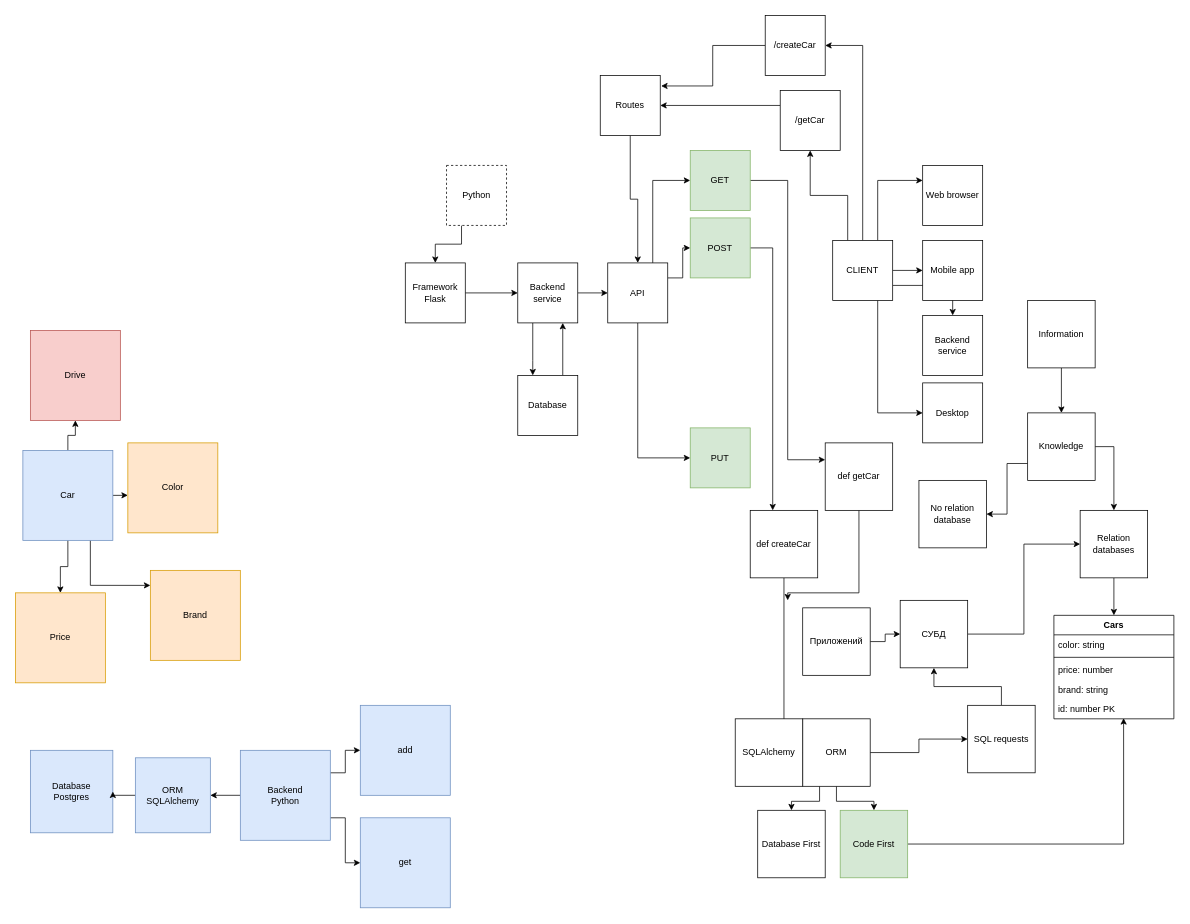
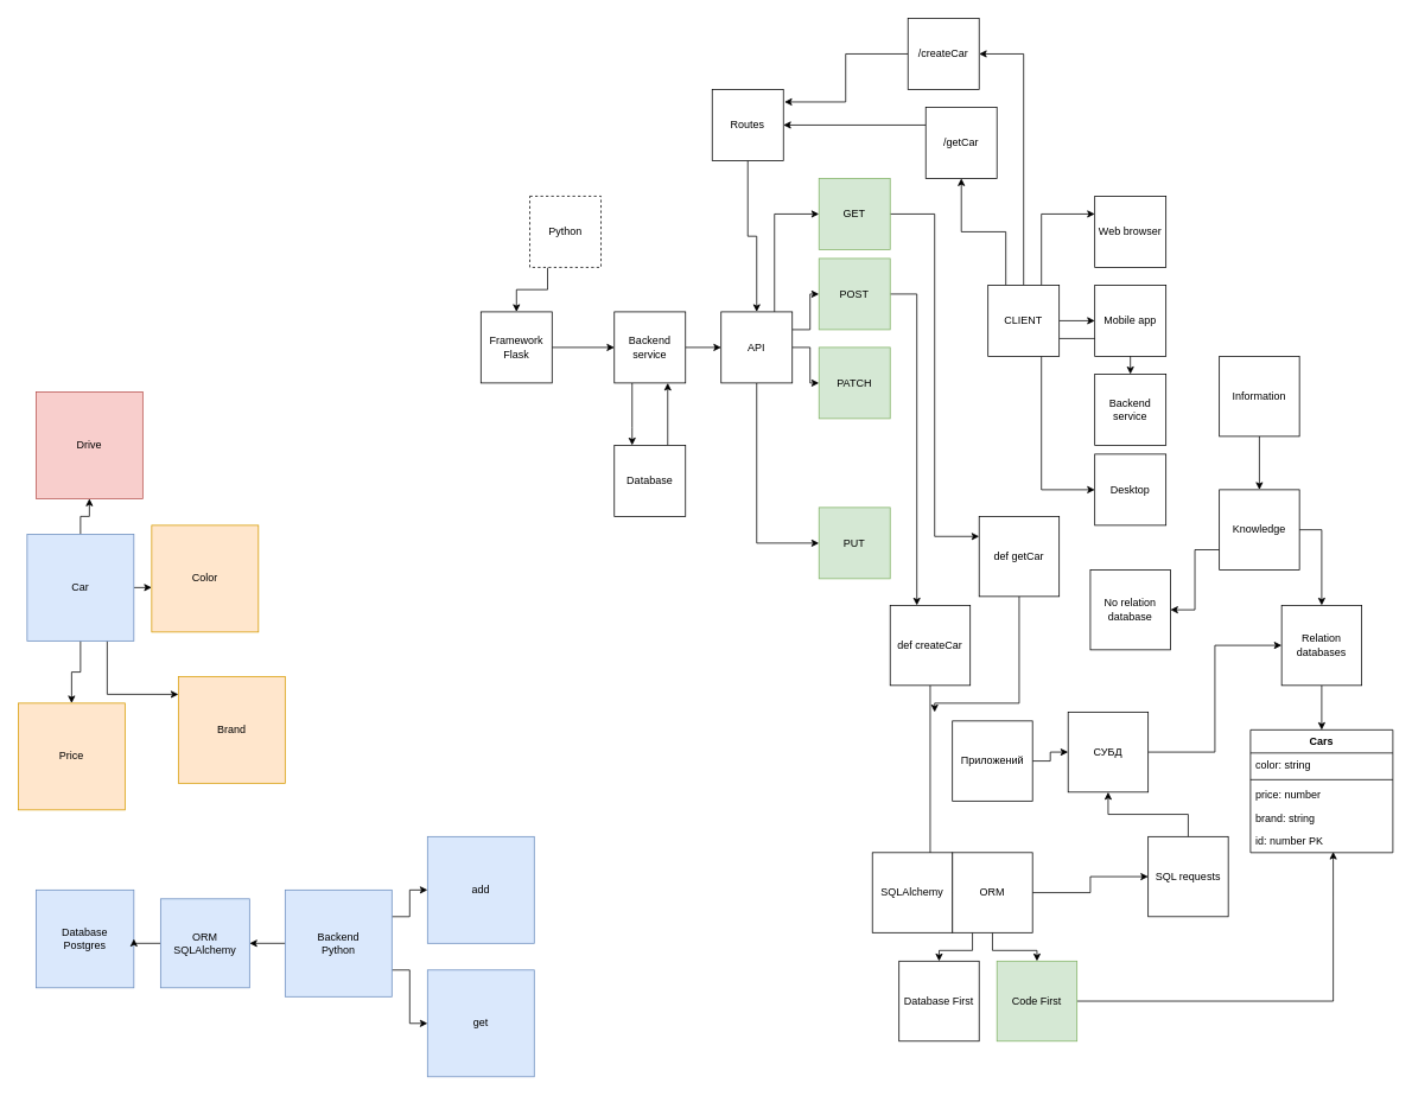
  <mxCell id="0" />
  <mxCell id="1" parent="0" />
  <mxCell id="2" style="edgeStyle=orthogonalEdgeStyle;rounded=0;orthogonalLoop=1;jettySize=auto;html=1;exitX=1;exitY=0.5;exitDx=0;exitDy=0;entryX=0;entryY=0.583;entryDx=0;entryDy=0;entryPerimeter=0;" edge="1" parent="1" source="6" target="7"><mxGeometry relative="1" as="geometry" /></mxCell>
  <mxCell id="3" style="edgeStyle=orthogonalEdgeStyle;rounded=0;orthogonalLoop=1;jettySize=auto;html=1;exitX=0.5;exitY=1;exitDx=0;exitDy=0;" edge="1" parent="1" source="6" target="9"><mxGeometry relative="1" as="geometry" /></mxCell>
  <mxCell id="4" style="edgeStyle=orthogonalEdgeStyle;rounded=0;orthogonalLoop=1;jettySize=auto;html=1;exitX=0.75;exitY=1;exitDx=0;exitDy=0;entryX=0;entryY=0.167;entryDx=0;entryDy=0;entryPerimeter=0;" edge="1" parent="1" source="6" target="8"><mxGeometry relative="1" as="geometry" /></mxCell>
  <mxCell id="5" style="edgeStyle=orthogonalEdgeStyle;rounded=0;orthogonalLoop=1;jettySize=auto;html=1;exitX=0.5;exitY=0;exitDx=0;exitDy=0;" edge="1" parent="1" source="6" target="10"><mxGeometry relative="1" as="geometry" /></mxCell>
  <mxCell id="6" value="Car" style="whiteSpace=wrap;html=1;aspect=fixed;fillColor=#dae8fc;strokeColor=#6c8ebf;" vertex="1" parent="1"><mxGeometry x="30" y="600" width="120" height="120" as="geometry" /></mxCell>
  <mxCell id="7" value="Color" style="whiteSpace=wrap;html=1;aspect=fixed;fillColor=#ffe6cc;strokeColor=#d79b00;" vertex="1" parent="1"><mxGeometry x="170" y="590" width="120" height="120" as="geometry" /></mxCell>
  <mxCell id="8" value="Brand" style="whiteSpace=wrap;html=1;aspect=fixed;fillColor=#ffe6cc;strokeColor=#d79b00;" vertex="1" parent="1"><mxGeometry x="200" y="760" width="120" height="120" as="geometry" /></mxCell>
  <mxCell id="9" value="Price" style="whiteSpace=wrap;html=1;aspect=fixed;fillColor=#ffe6cc;strokeColor=#d79b00;" vertex="1" parent="1"><mxGeometry x="20" y="790" width="120" height="120" as="geometry" /></mxCell>
  <mxCell id="10" value="Drive" style="whiteSpace=wrap;html=1;aspect=fixed;fillColor=#f8cecc;strokeColor=#b85450;" vertex="1" parent="1"><mxGeometry x="40" y="440" width="120" height="120" as="geometry" /></mxCell>
  <mxCell id="11" style="edgeStyle=orthogonalEdgeStyle;rounded=0;orthogonalLoop=1;jettySize=auto;html=1;exitX=0;exitY=0.5;exitDx=0;exitDy=0;entryX=1;entryY=0.5;entryDx=0;entryDy=0;" edge="1" parent="1" source="14" target="17"><mxGeometry relative="1" as="geometry" /></mxCell>
  <mxCell id="12" style="edgeStyle=orthogonalEdgeStyle;rounded=0;orthogonalLoop=1;jettySize=auto;html=1;exitX=1;exitY=0.25;exitDx=0;exitDy=0;entryX=0;entryY=0.5;entryDx=0;entryDy=0;" edge="1" parent="1" source="14" target="18"><mxGeometry relative="1" as="geometry" /></mxCell>
  <mxCell id="13" style="edgeStyle=orthogonalEdgeStyle;rounded=0;orthogonalLoop=1;jettySize=auto;html=1;exitX=1;exitY=0.75;exitDx=0;exitDy=0;" edge="1" parent="1" source="14" target="19"><mxGeometry relative="1" as="geometry" /></mxCell>
  <mxCell id="14" value="Backend&lt;br&gt;Python" style="whiteSpace=wrap;html=1;aspect=fixed;fillColor=#dae8fc;strokeColor=#6c8ebf;" vertex="1" parent="1"><mxGeometry x="320" y="1000" width="120" height="120" as="geometry" /></mxCell>
  <mxCell id="15" value="Database&lt;br&gt;Postgres" style="whiteSpace=wrap;html=1;aspect=fixed;fillColor=#dae8fc;strokeColor=#6c8ebf;" vertex="1" parent="1"><mxGeometry x="40" y="1000" width="110" height="110" as="geometry" /></mxCell>
  <mxCell id="16" style="edgeStyle=orthogonalEdgeStyle;rounded=0;orthogonalLoop=1;jettySize=auto;html=1;exitX=0;exitY=0.5;exitDx=0;exitDy=0;entryX=1;entryY=0.5;entryDx=0;entryDy=0;" edge="1" parent="1" source="17" target="15"><mxGeometry relative="1" as="geometry" /></mxCell>
  <mxCell id="17" value="ORM&lt;br&gt;SQLAlchemy" style="whiteSpace=wrap;html=1;aspect=fixed;fillColor=#dae8fc;strokeColor=#6c8ebf;" vertex="1" parent="1"><mxGeometry x="180" y="1010" width="100" height="100" as="geometry" /></mxCell>
  <mxCell id="18" value="add" style="whiteSpace=wrap;html=1;aspect=fixed;fillColor=#dae8fc;strokeColor=#6c8ebf;" vertex="1" parent="1"><mxGeometry x="480" y="940" width="120" height="120" as="geometry" /></mxCell>
  <mxCell id="19" value="get" style="whiteSpace=wrap;html=1;aspect=fixed;fillColor=#dae8fc;strokeColor=#6c8ebf;" vertex="1" parent="1"><mxGeometry x="480" y="1090" width="120" height="120" as="geometry" /></mxCell>
  <mxCell id="20" style="edgeStyle=orthogonalEdgeStyle;rounded=0;orthogonalLoop=1;jettySize=auto;html=1;exitX=0.25;exitY=1;exitDx=0;exitDy=0;entryX=0.5;entryY=0;entryDx=0;entryDy=0;" edge="1" parent="1" source="21" target="23"><mxGeometry relative="1" as="geometry" /></mxCell>
  <mxCell id="21" value="Python" style="whiteSpace=wrap;html=1;aspect=fixed;dashed=1;" vertex="1" parent="1"><mxGeometry x="595" y="220" width="80" height="80" as="geometry" /></mxCell>
  <mxCell id="22" style="edgeStyle=orthogonalEdgeStyle;rounded=0;orthogonalLoop=1;jettySize=auto;html=1;exitX=1;exitY=0.5;exitDx=0;exitDy=0;entryX=0;entryY=0.5;entryDx=0;entryDy=0;" edge="1" parent="1" source="23" target="26"><mxGeometry relative="1" as="geometry" /></mxCell>
  <mxCell id="23" value="Framework&lt;br&gt;Flask" style="whiteSpace=wrap;html=1;aspect=fixed;" vertex="1" parent="1"><mxGeometry x="540" y="350" width="80" height="80" as="geometry" /></mxCell>
  <mxCell id="24" style="edgeStyle=orthogonalEdgeStyle;rounded=0;orthogonalLoop=1;jettySize=auto;html=1;exitX=0.25;exitY=1;exitDx=0;exitDy=0;" edge="1" parent="1" source="26" target="28"><mxGeometry relative="1" as="geometry"><Array as="points"><mxPoint x="710" y="480" /><mxPoint x="710" y="480" /></Array></mxGeometry></mxCell>
  <mxCell id="25" style="edgeStyle=orthogonalEdgeStyle;rounded=0;orthogonalLoop=1;jettySize=auto;html=1;exitX=1;exitY=0.5;exitDx=0;exitDy=0;entryX=0;entryY=0.5;entryDx=0;entryDy=0;" edge="1" parent="1" source="26" target="33"><mxGeometry relative="1" as="geometry" /></mxCell>
  <mxCell id="26" value="Backend service" style="whiteSpace=wrap;html=1;aspect=fixed;" vertex="1" parent="1"><mxGeometry x="690" y="350" width="80" height="80" as="geometry" /></mxCell>
  <mxCell id="27" style="edgeStyle=orthogonalEdgeStyle;rounded=0;orthogonalLoop=1;jettySize=auto;html=1;exitX=0.75;exitY=0;exitDx=0;exitDy=0;entryX=0.75;entryY=1;entryDx=0;entryDy=0;" edge="1" parent="1" source="28" target="26"><mxGeometry relative="1" as="geometry" /></mxCell>
  <mxCell id="28" value="Database" style="whiteSpace=wrap;html=1;aspect=fixed;" vertex="1" parent="1"><mxGeometry x="690" y="500" width="80" height="80" as="geometry" /></mxCell>
  <mxCell id="29" style="edgeStyle=orthogonalEdgeStyle;rounded=0;orthogonalLoop=1;jettySize=auto;html=1;exitX=1;exitY=0.25;exitDx=0;exitDy=0;entryX=0;entryY=0.5;entryDx=0;entryDy=0;" edge="1" parent="1" source="33" target="37"><mxGeometry relative="1" as="geometry" /></mxCell>
+ <mxCell id="30" style="edgeStyle=orthogonalEdgeStyle;rounded=0;orthogonalLoop=1;jettySize=auto;html=1;exitX=1;exitY=0.5;exitDx=0;exitDy=0;entryX=0;entryY=0.5;entryDx=0;entryDy=0;" edge="1" parent="1" source="33" target="38"><mxGeometry relative="1" as="geometry" /></mxCell>
  <mxCell id="31" style="edgeStyle=orthogonalEdgeStyle;rounded=0;orthogonalLoop=1;jettySize=auto;html=1;exitX=0.75;exitY=0;exitDx=0;exitDy=0;entryX=0;entryY=0.5;entryDx=0;entryDy=0;" edge="1" parent="1" source="33" target="35"><mxGeometry relative="1" as="geometry" /></mxCell>
  <mxCell id="32" style="edgeStyle=orthogonalEdgeStyle;rounded=0;orthogonalLoop=1;jettySize=auto;html=1;exitX=0.5;exitY=1;exitDx=0;exitDy=0;entryX=0;entryY=0.5;entryDx=0;entryDy=0;" edge="1" parent="1" source="33" target="39"><mxGeometry relative="1" as="geometry" /></mxCell>
  <mxCell id="33" value="API" style="whiteSpace=wrap;html=1;aspect=fixed;" vertex="1" parent="1"><mxGeometry x="810" y="350" width="80" height="80" as="geometry" /></mxCell>
  <mxCell id="34" style="edgeStyle=orthogonalEdgeStyle;rounded=0;orthogonalLoop=1;jettySize=auto;html=1;exitX=1;exitY=0.5;exitDx=0;exitDy=0;entryX=0;entryY=0.25;entryDx=0;entryDy=0;" edge="1" parent="1" source="35" target="60"><mxGeometry relative="1" as="geometry" /></mxCell>
  <mxCell id="35" value="GET" style="whiteSpace=wrap;html=1;aspect=fixed;fillColor=#d5e8d4;strokeColor=#82b366;" vertex="1" parent="1"><mxGeometry x="920" y="200" width="80" height="80" as="geometry" /></mxCell>
  <mxCell id="36" style="edgeStyle=orthogonalEdgeStyle;rounded=0;orthogonalLoop=1;jettySize=auto;html=1;exitX=1;exitY=0.5;exitDx=0;exitDy=0;" edge="1" parent="1" source="37" target="58"><mxGeometry relative="1" as="geometry"><Array as="points"><mxPoint x="1030" y="330" /></Array></mxGeometry></mxCell>
  <mxCell id="37" value="POST" style="whiteSpace=wrap;html=1;aspect=fixed;fillColor=#d5e8d4;strokeColor=#82b366;" vertex="1" parent="1"><mxGeometry x="920" y="290" width="80" height="80" as="geometry" /></mxCell>
+ <mxCell id="38" value="PATCH" style="whiteSpace=wrap;html=1;aspect=fixed;fillColor=#d5e8d4;strokeColor=#82b366;" vertex="1" parent="1"><mxGeometry x="920" y="390" width="80" height="80" as="geometry" /></mxCell>
  <mxCell id="39" value="PUT" style="whiteSpace=wrap;html=1;aspect=fixed;fillColor=#d5e8d4;strokeColor=#82b366;" vertex="1" parent="1"><mxGeometry x="920" y="570" width="80" height="80" as="geometry" /></mxCell>
  <mxCell id="40" style="edgeStyle=orthogonalEdgeStyle;rounded=0;orthogonalLoop=1;jettySize=auto;html=1;exitX=0.75;exitY=0;exitDx=0;exitDy=0;entryX=0;entryY=0.25;entryDx=0;entryDy=0;" edge="1" parent="1" source="46" target="47"><mxGeometry relative="1" as="geometry" /></mxCell>
  <mxCell id="41" style="edgeStyle=orthogonalEdgeStyle;rounded=0;orthogonalLoop=1;jettySize=auto;html=1;exitX=1;exitY=0.5;exitDx=0;exitDy=0;entryX=0;entryY=0.5;entryDx=0;entryDy=0;" edge="1" parent="1" source="46" target="48"><mxGeometry relative="1" as="geometry" /></mxCell>
  <mxCell id="42" style="edgeStyle=orthogonalEdgeStyle;rounded=0;orthogonalLoop=1;jettySize=auto;html=1;exitX=1;exitY=0.75;exitDx=0;exitDy=0;" edge="1" parent="1" source="46" target="49"><mxGeometry relative="1" as="geometry" /></mxCell>
  <mxCell id="43" style="edgeStyle=orthogonalEdgeStyle;rounded=0;orthogonalLoop=1;jettySize=auto;html=1;exitX=0.75;exitY=1;exitDx=0;exitDy=0;entryX=0;entryY=0.5;entryDx=0;entryDy=0;" edge="1" parent="1" source="46" target="50"><mxGeometry relative="1" as="geometry" /></mxCell>
  <mxCell id="44" style="edgeStyle=orthogonalEdgeStyle;rounded=0;orthogonalLoop=1;jettySize=auto;html=1;exitX=0.25;exitY=0;exitDx=0;exitDy=0;" edge="1" parent="1" source="46" target="52"><mxGeometry relative="1" as="geometry"><mxPoint x="1090" y="210" as="targetPoint" /></mxGeometry></mxCell>
  <mxCell id="45" style="edgeStyle=orthogonalEdgeStyle;rounded=0;orthogonalLoop=1;jettySize=auto;html=1;exitX=0.5;exitY=0;exitDx=0;exitDy=0;entryX=1;entryY=0.5;entryDx=0;entryDy=0;" edge="1" parent="1" source="46" target="54"><mxGeometry relative="1" as="geometry" /></mxCell>
  <mxCell id="46" value="CLIENT" style="whiteSpace=wrap;html=1;aspect=fixed;" vertex="1" parent="1"><mxGeometry x="1110" y="320" width="80" height="80" as="geometry" /></mxCell>
  <mxCell id="47" value="Web browser" style="whiteSpace=wrap;html=1;aspect=fixed;" vertex="1" parent="1"><mxGeometry x="1230" y="220" width="80" height="80" as="geometry" /></mxCell>
  <mxCell id="48" value="Mobile app" style="whiteSpace=wrap;html=1;aspect=fixed;" vertex="1" parent="1"><mxGeometry x="1230" y="320" width="80" height="80" as="geometry" /></mxCell>
  <mxCell id="49" value="Backend service" style="whiteSpace=wrap;html=1;aspect=fixed;" vertex="1" parent="1"><mxGeometry x="1230" y="420" width="80" height="80" as="geometry" /></mxCell>
  <mxCell id="50" value="Desktop" style="whiteSpace=wrap;html=1;aspect=fixed;" vertex="1" parent="1"><mxGeometry x="1230" y="510" width="80" height="80" as="geometry" /></mxCell>
  <mxCell id="51" style="edgeStyle=orthogonalEdgeStyle;rounded=0;orthogonalLoop=1;jettySize=auto;html=1;exitX=0;exitY=0.25;exitDx=0;exitDy=0;" edge="1" parent="1" source="52" target="56"><mxGeometry relative="1" as="geometry" /></mxCell>
  <mxCell id="52" value="/getCar" style="whiteSpace=wrap;html=1;aspect=fixed;" vertex="1" parent="1"><mxGeometry x="1040" y="120" width="80" height="80" as="geometry" /></mxCell>
  <mxCell id="53" style="edgeStyle=orthogonalEdgeStyle;rounded=0;orthogonalLoop=1;jettySize=auto;html=1;exitX=0;exitY=0.5;exitDx=0;exitDy=0;entryX=1.015;entryY=0.175;entryDx=0;entryDy=0;entryPerimeter=0;" edge="1" parent="1" source="54" target="56"><mxGeometry relative="1" as="geometry" /></mxCell>
  <mxCell id="54" value="/createCar" style="whiteSpace=wrap;html=1;aspect=fixed;" vertex="1" parent="1"><mxGeometry x="1020" y="20" width="80" height="80" as="geometry" /></mxCell>
  <mxCell id="55" style="edgeStyle=orthogonalEdgeStyle;rounded=0;orthogonalLoop=1;jettySize=auto;html=1;exitX=0.5;exitY=1;exitDx=0;exitDy=0;" edge="1" parent="1" source="56" target="33"><mxGeometry relative="1" as="geometry" /></mxCell>
  <mxCell id="56" value="Routes" style="whiteSpace=wrap;html=1;aspect=fixed;" vertex="1" parent="1"><mxGeometry x="800" y="100" width="80" height="80" as="geometry" /></mxCell>
  <mxCell id="57" style="edgeStyle=orthogonalEdgeStyle;rounded=0;orthogonalLoop=1;jettySize=auto;html=1;exitX=0.5;exitY=1;exitDx=0;exitDy=0;entryX=0;entryY=0.5;entryDx=0;entryDy=0;endArrow=none;" edge="1" parent="1" source="58" target="84"><mxGeometry relative="1" as="geometry" /></mxCell>
  <mxCell id="58" value="def createCar" style="whiteSpace=wrap;html=1;aspect=fixed;" vertex="1" parent="1"><mxGeometry x="1000" y="680" width="90" height="90" as="geometry" /></mxCell>
  <mxCell id="59" style="edgeStyle=orthogonalEdgeStyle;rounded=0;orthogonalLoop=1;jettySize=auto;html=1;exitX=0.5;exitY=1;exitDx=0;exitDy=0;" edge="1" parent="1" source="60"><mxGeometry relative="1" as="geometry"><mxPoint x="1050" y="800" as="targetPoint" /><Array as="points"><mxPoint x="1145" y="790" /><mxPoint x="1050" y="790" /></Array></mxGeometry></mxCell>
- <mxCell id="60" value="def getCar" style="whiteSpace=wrap;html=1;aspect=fixed;" vertex="1" parent="1"><mxGeometry x="1100" y="590" width="90" height="90" as="geometry" /></mxCell>
+ <mxCell id="60" value="def getCar" style="whiteSpace=wrap;html=1;aspect=fixed;" vertex="1" parent="1"><mxGeometry x="1100" y="580" width="90" height="90" as="geometry" /></mxCell>
  <mxCell id="61" value="No relation database" style="whiteSpace=wrap;html=1;aspect=fixed;" vertex="1" parent="1"><mxGeometry x="1225" y="640" width="90" height="90" as="geometry" /></mxCell>
  <mxCell id="62" style="edgeStyle=orthogonalEdgeStyle;rounded=0;orthogonalLoop=1;jettySize=auto;html=1;exitX=0.5;exitY=1;exitDx=0;exitDy=0;" edge="1" parent="1" source="63" target="66"><mxGeometry relative="1" as="geometry" /></mxCell>
  <mxCell id="63" value="Information" style="whiteSpace=wrap;html=1;aspect=fixed;" vertex="1" parent="1"><mxGeometry x="1370" y="400" width="90" height="90" as="geometry" /></mxCell>
  <mxCell id="64" style="edgeStyle=orthogonalEdgeStyle;rounded=0;orthogonalLoop=1;jettySize=auto;html=1;exitX=0;exitY=0.75;exitDx=0;exitDy=0;" edge="1" parent="1" source="66" target="61"><mxGeometry relative="1" as="geometry" /></mxCell>
  <mxCell id="65" style="edgeStyle=orthogonalEdgeStyle;rounded=0;orthogonalLoop=1;jettySize=auto;html=1;exitX=1;exitY=0.5;exitDx=0;exitDy=0;" edge="1" parent="1" source="66" target="68"><mxGeometry relative="1" as="geometry" /></mxCell>
  <mxCell id="66" value="Knowledge" style="whiteSpace=wrap;html=1;aspect=fixed;" vertex="1" parent="1"><mxGeometry x="1370" y="550" width="90" height="90" as="geometry" /></mxCell>
  <mxCell id="67" style="edgeStyle=orthogonalEdgeStyle;rounded=0;orthogonalLoop=1;jettySize=auto;html=1;exitX=0.5;exitY=1;exitDx=0;exitDy=0;" edge="1" parent="1" source="68" target="69"><mxGeometry relative="1" as="geometry" /></mxCell>
  <mxCell id="68" value="Relation databases" style="whiteSpace=wrap;html=1;aspect=fixed;" vertex="1" parent="1"><mxGeometry x="1440" y="680" width="90" height="90" as="geometry" /></mxCell>
  <mxCell id="69" value="Cars" style="swimlane;fontStyle=1;align=center;verticalAlign=top;childLayout=stackLayout;horizontal=1;startSize=26;horizontalStack=0;resizeParent=1;resizeParentMax=0;resizeLast=0;collapsible=1;marginBottom=0;" vertex="1" parent="1"><mxGeometry x="1405" y="820" width="160" height="138" as="geometry" /></mxCell>
  <mxCell id="70" value="color: string" style="text;strokeColor=none;fillColor=none;align=left;verticalAlign=top;spacingLeft=4;spacingRight=4;overflow=hidden;rotatable=0;points=[[0,0.5],[1,0.5]];portConstraint=eastwest;" vertex="1" parent="69"><mxGeometry y="26" width="160" height="26" as="geometry" /></mxCell>
  <mxCell id="71" value="" style="line;strokeWidth=1;fillColor=none;align=left;verticalAlign=middle;spacingTop=-1;spacingLeft=3;spacingRight=3;rotatable=0;labelPosition=right;points=[];portConstraint=eastwest;" vertex="1" parent="69"><mxGeometry y="52" width="160" height="8" as="geometry" /></mxCell>
  <mxCell id="72" value="price: number" style="text;strokeColor=none;fillColor=none;align=left;verticalAlign=top;spacingLeft=4;spacingRight=4;overflow=hidden;rotatable=0;points=[[0,0.5],[1,0.5]];portConstraint=eastwest;" vertex="1" parent="69"><mxGeometry y="60" width="160" height="26" as="geometry" /></mxCell>
  <mxCell id="73" value="brand: string " style="text;strokeColor=none;fillColor=none;align=left;verticalAlign=top;spacingLeft=4;spacingRight=4;overflow=hidden;rotatable=0;points=[[0,0.5],[1,0.5]];portConstraint=eastwest;" vertex="1" parent="69"><mxGeometry y="86" width="160" height="26" as="geometry" /></mxCell>
  <mxCell id="74" value="id: number PK" style="text;strokeColor=none;fillColor=none;align=left;verticalAlign=top;spacingLeft=4;spacingRight=4;overflow=hidden;rotatable=0;points=[[0,0.5],[1,0.5]];portConstraint=eastwest;" vertex="1" parent="69"><mxGeometry y="112" width="160" height="26" as="geometry" /></mxCell>
  <mxCell id="75" style="edgeStyle=orthogonalEdgeStyle;rounded=0;orthogonalLoop=1;jettySize=auto;html=1;exitX=1;exitY=0.5;exitDx=0;exitDy=0;entryX=0;entryY=0.5;entryDx=0;entryDy=0;" edge="1" parent="1" source="76" target="68"><mxGeometry relative="1" as="geometry" /></mxCell>
  <mxCell id="76" value="СУБД" style="whiteSpace=wrap;html=1;aspect=fixed;" vertex="1" parent="1"><mxGeometry x="1200" y="800" width="90" height="90" as="geometry" /></mxCell>
  <mxCell id="77" style="edgeStyle=orthogonalEdgeStyle;rounded=0;orthogonalLoop=1;jettySize=auto;html=1;exitX=1;exitY=0.5;exitDx=0;exitDy=0;" edge="1" parent="1" source="78" target="76"><mxGeometry relative="1" as="geometry" /></mxCell>
  <mxCell id="78" value="Приложений" style="whiteSpace=wrap;html=1;aspect=fixed;" vertex="1" parent="1"><mxGeometry x="1070" y="810" width="90" height="90" as="geometry" /></mxCell>
  <mxCell id="79" style="edgeStyle=orthogonalEdgeStyle;rounded=0;orthogonalLoop=1;jettySize=auto;html=1;exitX=0.5;exitY=0;exitDx=0;exitDy=0;entryX=0.5;entryY=1;entryDx=0;entryDy=0;" edge="1" parent="1" source="80" target="76"><mxGeometry relative="1" as="geometry" /></mxCell>
  <mxCell id="80" value="SQL requests" style="whiteSpace=wrap;html=1;aspect=fixed;" vertex="1" parent="1"><mxGeometry x="1290" y="940" width="90" height="90" as="geometry" /></mxCell>
  <mxCell id="81" style="edgeStyle=orthogonalEdgeStyle;rounded=0;orthogonalLoop=1;jettySize=auto;html=1;exitX=1;exitY=0.5;exitDx=0;exitDy=0;" edge="1" parent="1" source="84" target="80"><mxGeometry relative="1" as="geometry" /></mxCell>
  <mxCell id="82" style="edgeStyle=orthogonalEdgeStyle;rounded=0;orthogonalLoop=1;jettySize=auto;html=1;exitX=0.5;exitY=1;exitDx=0;exitDy=0;entryX=0.5;entryY=0;entryDx=0;entryDy=0;" edge="1" parent="1" source="84" target="87"><mxGeometry relative="1" as="geometry" /></mxCell>
  <mxCell id="83" style="edgeStyle=orthogonalEdgeStyle;rounded=0;orthogonalLoop=1;jettySize=auto;html=1;exitX=0.25;exitY=1;exitDx=0;exitDy=0;" edge="1" parent="1" source="84" target="88"><mxGeometry relative="1" as="geometry" /></mxCell>
  <mxCell id="84" value="ORM" style="whiteSpace=wrap;html=1;aspect=fixed;" vertex="1" parent="1"><mxGeometry x="1070" y="958" width="90" height="90" as="geometry" /></mxCell>
  <mxCell id="85" value="SQLAlchemy" style="whiteSpace=wrap;html=1;aspect=fixed;" vertex="1" parent="1"><mxGeometry x="980" y="958" width="90" height="90" as="geometry" /></mxCell>
  <mxCell id="86" style="edgeStyle=orthogonalEdgeStyle;rounded=0;orthogonalLoop=1;jettySize=auto;html=1;exitX=1;exitY=0.5;exitDx=0;exitDy=0;entryX=0.581;entryY=0.966;entryDx=0;entryDy=0;entryPerimeter=0;" edge="1" parent="1" source="87" target="74"><mxGeometry relative="1" as="geometry" /></mxCell>
  <mxCell id="87" value="Code First" style="whiteSpace=wrap;html=1;aspect=fixed;fillColor=#d5e8d4;strokeColor=#82b366;" vertex="1" parent="1"><mxGeometry x="1120" y="1080" width="90" height="90" as="geometry" /></mxCell>
  <mxCell id="88" value="Database First" style="whiteSpace=wrap;html=1;aspect=fixed;" vertex="1" parent="1"><mxGeometry x="1010" y="1080" width="90" height="90" as="geometry" /></mxCell>
